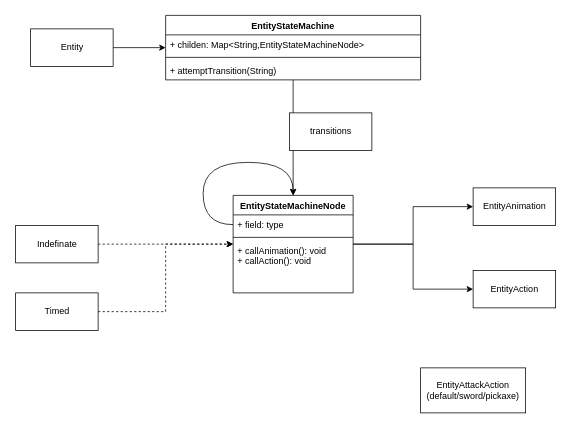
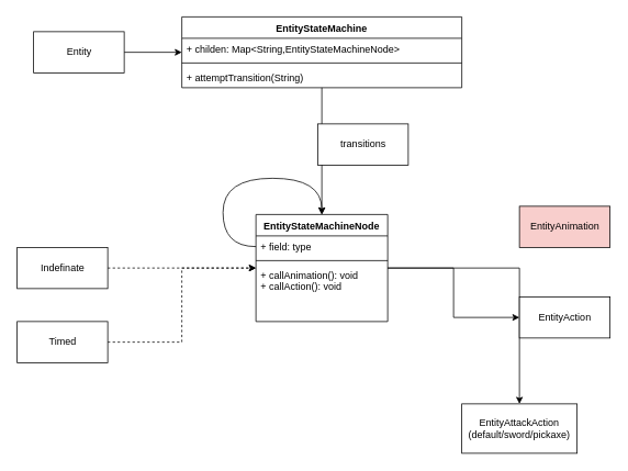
  <mxCell id="0" />
  <mxCell id="1" parent="0" />
  <mxCell id="2" style="edgeStyle=orthogonalEdgeStyle;rounded=0;orthogonalLoop=1;jettySize=auto;html=1;entryX=0.5;entryY=0;entryDx=0;entryDy=0;" parent="1" source="3" target="9" edge="1"><mxGeometry relative="1" as="geometry" /></mxCell>
  <mxCell id="3" value="EntityStateMachine&#10;" style="swimlane;fontStyle=1;align=center;verticalAlign=top;childLayout=stackLayout;horizontal=1;startSize=26;horizontalStack=0;resizeParent=1;resizeParentMax=0;resizeLast=0;collapsible=1;marginBottom=0;" parent="1" vertex="1"><mxGeometry x="220" y="20" width="340" height="86" as="geometry" /></mxCell>
  <mxCell id="4" value="+ childen: Map&lt;String,EntityStateMachineNode&gt;" style="text;strokeColor=none;fillColor=none;align=left;verticalAlign=top;spacingLeft=4;spacingRight=4;overflow=hidden;rotatable=0;points=[[0,0.5],[1,0.5]];portConstraint=eastwest;" parent="3" vertex="1"><mxGeometry y="26" width="340" height="26" as="geometry" /></mxCell>
  <mxCell id="5" value="" style="line;strokeWidth=1;fillColor=none;align=left;verticalAlign=middle;spacingTop=-1;spacingLeft=3;spacingRight=3;rotatable=0;labelPosition=right;points=[];portConstraint=eastwest;strokeColor=inherit;" parent="3" vertex="1"><mxGeometry y="52" width="340" height="8" as="geometry" /></mxCell>
  <mxCell id="6" value="+ attemptTransition(String)" style="text;strokeColor=none;fillColor=none;align=left;verticalAlign=top;spacingLeft=4;spacingRight=4;overflow=hidden;rotatable=0;points=[[0,0.5],[1,0.5]];portConstraint=eastwest;" parent="3" vertex="1"><mxGeometry y="60" width="340" height="26" as="geometry" /></mxCell>
- <mxCell id="7" style="rounded=0;orthogonalLoop=1;jettySize=auto;html=1;edgeStyle=orthogonalEdgeStyle;" parent="1" source="9" target="17" edge="1"><mxGeometry relative="1" as="geometry" /></mxCell>
+ <mxCell id="7" style="rounded=0;orthogonalLoop=1;jettySize=auto;html=1;edgeStyle=orthogonalEdgeStyle;" parent="1" source="9" target="23" edge="1"><mxGeometry relative="1" as="geometry" /></mxCell>
  <mxCell id="8" style="edgeStyle=orthogonalEdgeStyle;rounded=0;orthogonalLoop=1;jettySize=auto;html=1;" parent="1" source="9" target="18" edge="1"><mxGeometry relative="1" as="geometry" /></mxCell>
  <mxCell id="9" value="EntityStateMachineNode&#10;" style="swimlane;fontStyle=1;align=center;verticalAlign=top;childLayout=stackLayout;horizontal=1;startSize=26;horizontalStack=0;resizeParent=1;resizeParentMax=0;resizeLast=0;collapsible=1;marginBottom=0;" parent="1" vertex="1"><mxGeometry x="310" y="260" width="160" height="130" as="geometry" /></mxCell>
  <mxCell id="10" style="edgeStyle=orthogonalEdgeStyle;rounded=0;orthogonalLoop=1;jettySize=auto;html=1;curved=1;" parent="9" source="11" target="9" edge="1"><mxGeometry relative="1" as="geometry"><Array as="points"><mxPoint x="-40" y="39" /><mxPoint x="-40" y="-44" /><mxPoint x="80" y="-44" /></Array></mxGeometry></mxCell>
  <mxCell id="11" value="+ field: type" style="text;strokeColor=none;fillColor=none;align=left;verticalAlign=top;spacingLeft=4;spacingRight=4;overflow=hidden;rotatable=0;points=[[0,0.5],[1,0.5]];portConstraint=eastwest;" parent="9" vertex="1"><mxGeometry y="26" width="160" height="26" as="geometry" /></mxCell>
  <mxCell id="12" value="" style="line;strokeWidth=1;fillColor=none;align=left;verticalAlign=middle;spacingTop=-1;spacingLeft=3;spacingRight=3;rotatable=0;labelPosition=right;points=[];portConstraint=eastwest;strokeColor=inherit;" parent="9" vertex="1"><mxGeometry y="52" width="160" height="8" as="geometry" /></mxCell>
  <mxCell id="13" value="+ callAnimation(): void&#10;+ callAction(): void" style="text;strokeColor=none;fillColor=none;align=left;verticalAlign=top;spacingLeft=4;spacingRight=4;overflow=hidden;rotatable=0;points=[[0,0.5],[1,0.5]];portConstraint=eastwest;" parent="9" vertex="1"><mxGeometry y="60" width="160" height="70" as="geometry" /></mxCell>
  <mxCell id="14" value="transitions&lt;br&gt;" style="html=1;" parent="1" vertex="1"><mxGeometry x="385" y="150" width="110" height="50" as="geometry" /></mxCell>
  <mxCell id="15" style="edgeStyle=orthogonalEdgeStyle;rounded=0;orthogonalLoop=1;jettySize=auto;html=1;" parent="1" source="16" target="3" edge="1"><mxGeometry relative="1" as="geometry" /></mxCell>
  <mxCell id="16" value="Entity" style="html=1;" parent="1" vertex="1"><mxGeometry x="40" y="38" width="110" height="50" as="geometry" /></mxCell>
- <mxCell id="17" value="EntityAnimation" style="html=1;" parent="1" vertex="1"><mxGeometry x="630" y="250" width="110" height="50" as="geometry" /></mxCell>
+ <mxCell id="17" value="EntityAnimation" style="html=1;fillColor=#f8cecc;" parent="1" vertex="1"><mxGeometry x="630" y="250" width="110" height="50" as="geometry" /></mxCell>
  <mxCell id="18" value="EntityAction" style="html=1;" parent="1" vertex="1"><mxGeometry x="630" y="360" width="110" height="50" as="geometry" /></mxCell>
  <mxCell id="19" style="edgeStyle=orthogonalEdgeStyle;rounded=0;orthogonalLoop=1;jettySize=auto;html=1;dashed=1;" parent="1" source="20" target="9" edge="1"><mxGeometry relative="1" as="geometry" /></mxCell>
  <mxCell id="20" value="Indefinate" style="html=1;" parent="1" vertex="1"><mxGeometry x="20" y="300" width="110" height="50" as="geometry" /></mxCell>
  <mxCell id="21" style="edgeStyle=orthogonalEdgeStyle;rounded=0;orthogonalLoop=1;jettySize=auto;html=1;dashed=1;" parent="1" source="22" target="9" edge="1"><mxGeometry relative="1" as="geometry" /></mxCell>
  <mxCell id="22" value="Timed" style="html=1;" parent="1" vertex="1"><mxGeometry x="20" y="390" width="110" height="50" as="geometry" /></mxCell>
  <mxCell id="23" value="EntityAttackAction&lt;br&gt;(default/sword/pickaxe)" style="rounded=0;whiteSpace=wrap;html=1;" vertex="1" parent="1"><mxGeometry x="560" y="490" width="140" height="60" as="geometry" /></mxCell>
